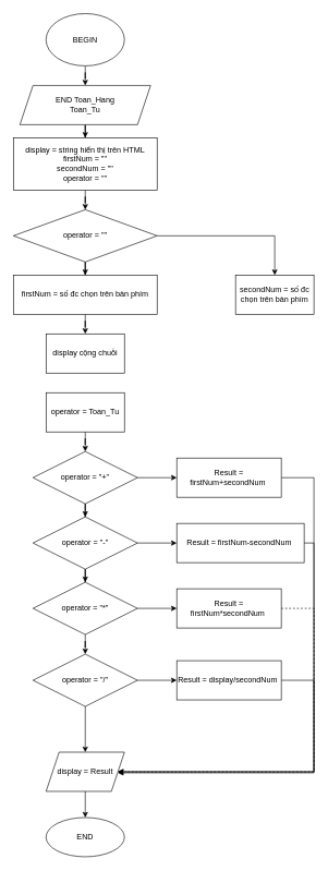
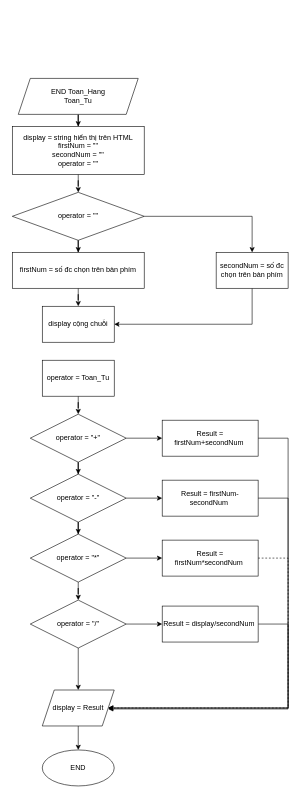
  <mxCell id="0" />
  <mxCell id="1" parent="0" />
- <mxCell id="2" value="" style="edgeStyle=orthogonalEdgeStyle;rounded=0;orthogonalLoop=1;jettySize=auto;html=1;" edge="1" parent="1" source="3" target="5"><mxGeometry relative="1" as="geometry" /></mxCell>
- <mxCell id="3" value="BEGIN" style="ellipse;whiteSpace=wrap;html=1;" vertex="1" parent="1"><mxGeometry x="70" y="20" width="120" height="80" as="geometry" /></mxCell>
  <mxCell id="4" value="" style="edgeStyle=orthogonalEdgeStyle;rounded=0;orthogonalLoop=1;jettySize=auto;html=1;" edge="1" parent="1" source="5" target="7"><mxGeometry relative="1" as="geometry" /></mxCell>
  <mxCell id="5" value="END Toan_Hang&lt;br&gt;Toan_Tu" style="shape=parallelogram;perimeter=parallelogramPerimeter;whiteSpace=wrap;html=1;fixedSize=1;" vertex="1" parent="1"><mxGeometry x="30" y="130" width="200" height="60" as="geometry" /></mxCell>
  <mxCell id="6" value="" style="edgeStyle=orthogonalEdgeStyle;rounded=0;orthogonalLoop=1;jettySize=auto;html=1;" edge="1" parent="1" source="7" target="10"><mxGeometry relative="1" as="geometry" /></mxCell>
  <mxCell id="7" value="display = string hiển thị trên HTML&lt;br&gt;firstNum = &quot;&quot;&lt;br&gt;secondNum = &quot;&quot;&lt;br&gt;operator = &quot;&quot;&lt;br&gt;" style="whiteSpace=wrap;html=1;" vertex="1" parent="1"><mxGeometry x="20" y="210" width="220" height="80" as="geometry" /></mxCell>
  <mxCell id="8" value="" style="edgeStyle=orthogonalEdgeStyle;rounded=0;orthogonalLoop=1;jettySize=auto;html=1;" edge="1" parent="1" source="10" target="12"><mxGeometry relative="1" as="geometry" /></mxCell>
  <mxCell id="9" value="" style="edgeStyle=orthogonalEdgeStyle;rounded=0;orthogonalLoop=1;jettySize=auto;html=1;" edge="1" parent="1" source="10" target="14"><mxGeometry relative="1" as="geometry" /></mxCell>
  <mxCell id="10" value="operator = &quot;&quot;" style="rhombus;whiteSpace=wrap;html=1;" vertex="1" parent="1"><mxGeometry x="20" y="320" width="220" height="80" as="geometry" /></mxCell>
  <mxCell id="11" value="" style="edgeStyle=orthogonalEdgeStyle;rounded=0;orthogonalLoop=1;jettySize=auto;html=1;" edge="1" parent="1" source="12" target="15"><mxGeometry relative="1" as="geometry" /></mxCell>
  <mxCell id="12" value="firstNum = số đc chọn trên bàn phím" style="whiteSpace=wrap;html=1;" vertex="1" parent="1"><mxGeometry x="20" y="420" width="220" height="60" as="geometry" /></mxCell>
+ <mxCell id="13" style="edgeStyle=orthogonalEdgeStyle;rounded=0;orthogonalLoop=1;jettySize=auto;html=1;entryX=1;entryY=0.5;entryDx=0;entryDy=0;" edge="1" parent="1" source="14" target="15"><mxGeometry relative="1" as="geometry"><Array as="points"><mxPoint x="420" y="540" /></Array></mxGeometry></mxCell>
  <mxCell id="14" value="secondNum = số đc chọn trên bàn phím" style="whiteSpace=wrap;html=1;" vertex="1" parent="1"><mxGeometry x="360" y="420" width="120" height="60" as="geometry" /></mxCell>
  <mxCell id="15" value="display cộng chuỗi" style="whiteSpace=wrap;html=1;" vertex="1" parent="1"><mxGeometry x="70" y="510" width="120" height="60" as="geometry" /></mxCell>
  <mxCell id="16" value="" style="edgeStyle=orthogonalEdgeStyle;rounded=0;orthogonalLoop=1;jettySize=auto;html=1;" edge="1" parent="1" source="17" target="20"><mxGeometry relative="1" as="geometry" /></mxCell>
  <mxCell id="17" value="operator = Toan_Tu" style="whiteSpace=wrap;html=1;" vertex="1" parent="1"><mxGeometry x="70" y="600" width="120" height="60" as="geometry" /></mxCell>
  <mxCell id="18" style="edgeStyle=orthogonalEdgeStyle;rounded=0;orthogonalLoop=1;jettySize=auto;html=1;entryX=0.5;entryY=0;entryDx=0;entryDy=0;" edge="1" parent="1" source="20" target="23"><mxGeometry relative="1" as="geometry" /></mxCell>
  <mxCell id="19" value="" style="edgeStyle=orthogonalEdgeStyle;rounded=0;orthogonalLoop=1;jettySize=auto;html=1;" edge="1" parent="1" source="20" target="33"><mxGeometry relative="1" as="geometry" /></mxCell>
  <mxCell id="20" value="operator = &quot;+&quot;" style="rhombus;whiteSpace=wrap;html=1;" vertex="1" parent="1"><mxGeometry x="50" y="690" width="160" height="80" as="geometry" /></mxCell>
  <mxCell id="21" style="edgeStyle=orthogonalEdgeStyle;rounded=0;orthogonalLoop=1;jettySize=auto;html=1;entryX=0.5;entryY=0;entryDx=0;entryDy=0;" edge="1" parent="1" source="23" target="26"><mxGeometry relative="1" as="geometry" /></mxCell>
  <mxCell id="22" style="edgeStyle=orthogonalEdgeStyle;rounded=0;orthogonalLoop=1;jettySize=auto;html=1;entryX=0;entryY=0.5;entryDx=0;entryDy=0;" edge="1" parent="1" source="23" target="35"><mxGeometry relative="1" as="geometry" /></mxCell>
  <mxCell id="23" value="operator = &quot;-&quot;" style="rhombus;whiteSpace=wrap;html=1;" vertex="1" parent="1"><mxGeometry x="50" y="790" width="160" height="80" as="geometry" /></mxCell>
  <mxCell id="24" style="edgeStyle=orthogonalEdgeStyle;rounded=0;orthogonalLoop=1;jettySize=auto;html=1;entryX=0.5;entryY=0;entryDx=0;entryDy=0;" edge="1" parent="1" source="26" target="29"><mxGeometry relative="1" as="geometry" /></mxCell>
  <mxCell id="25" style="edgeStyle=orthogonalEdgeStyle;rounded=0;orthogonalLoop=1;jettySize=auto;html=1;entryX=0;entryY=0.5;entryDx=0;entryDy=0;" edge="1" parent="1" source="26" target="39"><mxGeometry relative="1" as="geometry" /></mxCell>
  <mxCell id="26" value="operator = &quot;*&quot;" style="rhombus;whiteSpace=wrap;html=1;" vertex="1" parent="1"><mxGeometry x="50" y="890" width="160" height="80" as="geometry" /></mxCell>
  <mxCell id="27" value="" style="edgeStyle=orthogonalEdgeStyle;rounded=0;orthogonalLoop=1;jettySize=auto;html=1;" edge="1" parent="1" source="29" target="31"><mxGeometry relative="1" as="geometry" /></mxCell>
  <mxCell id="28" style="edgeStyle=orthogonalEdgeStyle;rounded=0;orthogonalLoop=1;jettySize=auto;html=1;entryX=0;entryY=0.5;entryDx=0;entryDy=0;" edge="1" parent="1" source="29" target="37"><mxGeometry relative="1" as="geometry" /></mxCell>
  <mxCell id="29" value="operator = &quot;/&quot;" style="rhombus;whiteSpace=wrap;html=1;" vertex="1" parent="1"><mxGeometry x="50" y="1000" width="160" height="80" as="geometry" /></mxCell>
  <mxCell id="30" value="" style="edgeStyle=orthogonalEdgeStyle;rounded=0;orthogonalLoop=1;jettySize=auto;html=1;" edge="1" parent="1" source="31" target="40"><mxGeometry relative="1" as="geometry" /></mxCell>
  <mxCell id="31" value="display = Result" style="shape=parallelogram;perimeter=parallelogramPerimeter;whiteSpace=wrap;html=1;fixedSize=1;" vertex="1" parent="1"><mxGeometry x="70" y="1150" width="120" height="60" as="geometry" /></mxCell>
  <mxCell id="32" style="edgeStyle=orthogonalEdgeStyle;rounded=0;orthogonalLoop=1;jettySize=auto;html=1;" edge="1" parent="1" source="33"><mxGeometry relative="1" as="geometry"><mxPoint x="180" y="1180" as="targetPoint" /><Array as="points"><mxPoint x="480" y="730" /><mxPoint x="480" y="1180" /></Array></mxGeometry></mxCell>
  <mxCell id="33" value="Result = firstNum+secondNum&amp;nbsp;" style="whiteSpace=wrap;html=1;" vertex="1" parent="1"><mxGeometry x="270" y="700" width="160" height="60" as="geometry" /></mxCell>
  <mxCell id="34" style="edgeStyle=orthogonalEdgeStyle;rounded=0;orthogonalLoop=1;jettySize=auto;html=1;" edge="1" parent="1" source="35"><mxGeometry relative="1" as="geometry"><mxPoint x="180" y="1181.6" as="targetPoint" /><Array as="points"><mxPoint x="480" y="830" /><mxPoint x="480" y="1182" /></Array></mxGeometry></mxCell>
- <mxCell id="35" value="Result = firstNum-secondNum&amp;nbsp;" style="whiteSpace=wrap;html=1;" vertex="1" parent="1"><mxGeometry x="270" y="800" width="195" height="60" as="geometry" /></mxCell>
+ <mxCell id="35" value="Result = firstNum-secondNum&amp;nbsp;" style="whiteSpace=wrap;html=1;" vertex="1" parent="1"><mxGeometry x="270" y="800" width="160" height="60" as="geometry" /></mxCell>
  <mxCell id="36" style="edgeStyle=orthogonalEdgeStyle;rounded=0;orthogonalLoop=1;jettySize=auto;html=1;entryX=1;entryY=0.5;entryDx=0;entryDy=0;" edge="1" parent="1" source="37" target="31"><mxGeometry relative="1" as="geometry"><Array as="points"><mxPoint x="480" y="1040" /><mxPoint x="480" y="1180" /></Array></mxGeometry></mxCell>
  <mxCell id="37" value="Result = display/secondNum&amp;nbsp;" style="whiteSpace=wrap;html=1;" vertex="1" parent="1"><mxGeometry x="270" y="1010" width="160" height="60" as="geometry" /></mxCell>
  <mxCell id="38" style="edgeStyle=orthogonalEdgeStyle;rounded=0;orthogonalLoop=1;jettySize=auto;html=1;entryX=1;entryY=0.5;entryDx=0;entryDy=0;dashed=1;" edge="1" parent="1" source="39" target="31"><mxGeometry relative="1" as="geometry"><Array as="points"><mxPoint x="480" y="930" /><mxPoint x="480" y="1180" /></Array></mxGeometry></mxCell>
  <mxCell id="39" value="Result = firstNum*secondNum&amp;nbsp;" style="whiteSpace=wrap;html=1;" vertex="1" parent="1"><mxGeometry x="270" y="900" width="160" height="60" as="geometry" /></mxCell>
  <mxCell id="40" value="END" style="ellipse;whiteSpace=wrap;html=1;" vertex="1" parent="1"><mxGeometry x="70" y="1250" width="120" height="60" as="geometry" /></mxCell>
